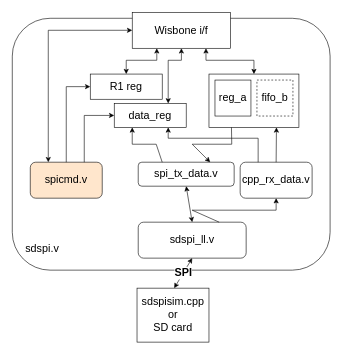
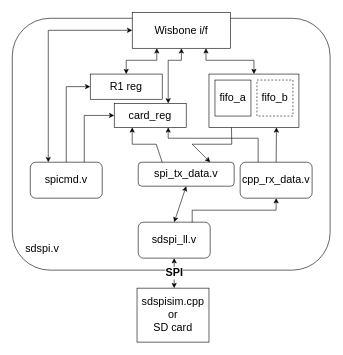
  <mxCell id="0" />
  <mxCell id="1" parent="0" />
  <mxCell id="2" value="&amp;nbsp; &amp;nbsp; sdspi.v&lt;br&gt;&amp;nbsp; &amp;nbsp; &amp;nbsp; &amp;nbsp; &amp;nbsp;&amp;nbsp;" style="rounded=1;whiteSpace=wrap;html=1;verticalAlign=bottom;fontSize=18;align=left;" vertex="1" parent="1"><mxGeometry x="20" y="30" width="530" height="420" as="geometry" /></mxCell>
  <mxCell id="3" value="" style="rounded=0;whiteSpace=wrap;html=1;fontSize=18;" vertex="1" parent="1"><mxGeometry x="348" y="123" width="150" height="89" as="geometry" /></mxCell>
- <mxCell id="4" value="sdspi_ll.v" style="rounded=1;whiteSpace=wrap;html=1;fontSize=18;" vertex="1" parent="1"><mxGeometry x="230" y="370" width="180" height="60" as="geometry" /></mxCell>
- <mxCell id="5" value="spicmd.v" style="rounded=1;whiteSpace=wrap;html=1;fontSize=18;fillColor=#ffe6cc;" vertex="1" parent="1"><mxGeometry x="50" y="270" width="120" height="60" as="geometry" /></mxCell>
+ <mxCell id="4" value="sdspi_ll.v" style="rounded=1;whiteSpace=wrap;html=1;fontSize=18;" vertex="1" parent="1"><mxGeometry x="230" y="370" width="120" height="60" as="geometry" /></mxCell>
+ <mxCell id="5" value="spicmd.v" style="rounded=1;whiteSpace=wrap;html=1;fontSize=18;" vertex="1" parent="1"><mxGeometry x="50" y="270" width="120" height="60" as="geometry" /></mxCell>
  <mxCell id="6" value="spi_tx_data.v" style="rounded=1;whiteSpace=wrap;html=1;fontSize=18;" vertex="1" parent="1"><mxGeometry x="230" y="270" width="160" height="40" as="geometry" /></mxCell>
  <mxCell id="7" value="cpp_rx_data.v" style="rounded=1;whiteSpace=wrap;html=1;fontSize=18;" vertex="1" parent="1"><mxGeometry x="400" y="270" width="120" height="60" as="geometry" /></mxCell>
- <mxCell id="8" value="reg_a" style="rounded=0;whiteSpace=wrap;html=1;fontSize=18;" vertex="1" parent="1"><mxGeometry x="358" y="133" width="60" height="60" as="geometry" /></mxCell>
+ <mxCell id="8" value="fifo_a" style="rounded=0;whiteSpace=wrap;html=1;fontSize=18;" vertex="1" parent="1"><mxGeometry x="358" y="133" width="60" height="60" as="geometry" /></mxCell>
  <mxCell id="9" value="SPI" style="endArrow=classic;startArrow=classic;html=1;rounded=0;fontSize=18;entryX=0.5;entryY=1;entryDx=0;entryDy=0;fontStyle=1" edge="1" parent="1" target="4"><mxGeometry width="50" height="50" relative="1" as="geometry"><mxPoint x="290" y="480" as="sourcePoint" /><mxPoint x="190" y="450" as="targetPoint" /></mxGeometry></mxCell>
  <mxCell id="10" value="" style="endArrow=classic;html=1;rounded=0;fontSize=18;exitX=0.5;exitY=1;exitDx=0;exitDy=0;entryX=0.5;entryY=0;entryDx=0;entryDy=0;startArrow=classic;startFill=1;" edge="1" parent="1" source="6" target="4"><mxGeometry width="50" height="50" relative="1" as="geometry"><mxPoint x="330" y="440" as="sourcePoint" /><mxPoint x="380" y="390" as="targetPoint" /></mxGeometry></mxCell>
  <mxCell id="11" value="" style="endArrow=none;html=1;rounded=0;fontSize=18;exitX=0.5;exitY=1;exitDx=0;exitDy=0;entryX=0.75;entryY=0;entryDx=0;entryDy=0;startArrow=classic;startFill=1;endFill=0;" edge="1" parent="1" source="7" target="4"><mxGeometry width="50" height="50" relative="1" as="geometry"><mxPoint x="390" y="470" as="sourcePoint" /><mxPoint x="440" y="420" as="targetPoint" /><Array as="points"><mxPoint x="460" y="350" /><mxPoint x="320" y="350" /></Array></mxGeometry></mxCell>
  <mxCell id="12" value="" style="endArrow=classic;html=1;rounded=0;fontSize=18;entryX=0.75;entryY=1;entryDx=0;entryDy=0;exitX=0.5;exitY=0;exitDx=0;exitDy=0;" edge="1" parent="1" source="7" target="3"><mxGeometry width="50" height="50" relative="1" as="geometry"><mxPoint x="520" y="250" as="sourcePoint" /><mxPoint x="570" y="200" as="targetPoint" /></mxGeometry></mxCell>
  <mxCell id="13" value="R1 reg" style="rounded=0;whiteSpace=wrap;html=1;fontSize=18;" vertex="1" parent="1"><mxGeometry x="150" y="123" width="120" height="42" as="geometry" /></mxCell>
- <mxCell id="14" value="data_reg" style="rounded=0;whiteSpace=wrap;html=1;fontSize=18;" vertex="1" parent="1"><mxGeometry x="190" y="172" width="120" height="40" as="geometry" /></mxCell>
+ <mxCell id="14" value="card_reg" style="rounded=0;whiteSpace=wrap;html=1;fontSize=18;" vertex="1" parent="1"><mxGeometry x="190" y="172" width="120" height="40" as="geometry" /></mxCell>
  <mxCell id="15" value="" style="endArrow=classic;html=1;rounded=0;fontSize=18;exitX=0.5;exitY=0;exitDx=0;exitDy=0;entryX=0;entryY=0.5;entryDx=0;entryDy=0;" edge="1" parent="1" source="5" target="13"><mxGeometry width="50" height="50" relative="1" as="geometry"><mxPoint x="100" y="180" as="sourcePoint" /><mxPoint x="150" y="130" as="targetPoint" /><Array as="points"><mxPoint x="110" y="144" /></Array></mxGeometry></mxCell>
  <mxCell id="16" value="fifo_b" style="rounded=0;whiteSpace=wrap;html=1;fontSize=18;dashed=1;" vertex="1" parent="1"><mxGeometry x="428" y="133" width="60" height="60" as="geometry" /></mxCell>
  <mxCell id="17" value="" style="endArrow=classic;html=1;rounded=0;fontSize=18;exitX=0.25;exitY=1;exitDx=0;exitDy=0;entryX=0.75;entryY=0;entryDx=0;entryDy=0;" edge="1" parent="1" source="3" target="6"><mxGeometry width="50" height="50" relative="1" as="geometry"><mxPoint x="230" y="240" as="sourcePoint" /><mxPoint x="280" y="190" as="targetPoint" /><Array as="points"><mxPoint x="386" y="240" /><mxPoint x="320" y="240" /></Array></mxGeometry></mxCell>
  <mxCell id="18" value="" style="endArrow=classic;html=1;rounded=0;fontSize=18;entryX=0;entryY=0.5;entryDx=0;entryDy=0;exitX=0.75;exitY=0;exitDx=0;exitDy=0;" edge="1" parent="1" source="5" target="14"><mxGeometry width="50" height="50" relative="1" as="geometry"><mxPoint x="140" y="260" as="sourcePoint" /><mxPoint x="190" y="210" as="targetPoint" /><Array as="points"><mxPoint x="140" y="192" /></Array></mxGeometry></mxCell>
  <mxCell id="19" value="Wisbone i/f" style="rounded=0;whiteSpace=wrap;html=1;fontSize=18;" vertex="1" parent="1"><mxGeometry x="220" y="20" width="164" height="60" as="geometry" /></mxCell>
  <mxCell id="20" value="" style="endArrow=classic;html=1;rounded=0;fontSize=18;exitX=0.5;exitY=1;exitDx=0;exitDy=0;entryX=0.75;entryY=0;entryDx=0;entryDy=0;startArrow=classic;startFill=1;" edge="1" parent="1" source="19" target="14"><mxGeometry width="50" height="50" relative="1" as="geometry"><mxPoint x="470" y="90" as="sourcePoint" /><mxPoint x="520" y="40" as="targetPoint" /><Array as="points"><mxPoint x="302" y="100" /><mxPoint x="280" y="100" /></Array></mxGeometry></mxCell>
  <mxCell id="21" value="" style="endArrow=classic;html=1;rounded=0;fontSize=18;exitX=0.25;exitY=1;exitDx=0;exitDy=0;entryX=0.5;entryY=0;entryDx=0;entryDy=0;startArrow=classic;startFill=1;" edge="1" parent="1" source="19" target="13"><mxGeometry width="50" height="50" relative="1" as="geometry"><mxPoint x="230" y="240" as="sourcePoint" /><mxPoint x="280" y="190" as="targetPoint" /><Array as="points"><mxPoint x="261" y="100" /><mxPoint x="210" y="100" /></Array></mxGeometry></mxCell>
  <mxCell id="22" value="" style="endArrow=classic;startArrow=classic;html=1;rounded=0;fontSize=18;exitX=0.75;exitY=1;exitDx=0;exitDy=0;entryX=0.5;entryY=0;entryDx=0;entryDy=0;" edge="1" parent="1" source="19" target="3"><mxGeometry width="50" height="50" relative="1" as="geometry"><mxPoint x="520" y="80" as="sourcePoint" /><mxPoint x="430" y="120" as="targetPoint" /><Array as="points"><mxPoint x="343" y="100" /><mxPoint x="423" y="100" /></Array></mxGeometry></mxCell>
  <mxCell id="23" value="" style="endArrow=classic;html=1;rounded=0;fontSize=18;entryX=0.25;entryY=0;entryDx=0;entryDy=0;exitX=0;exitY=0.5;exitDx=0;exitDy=0;startArrow=classic;startFill=1;" edge="1" parent="1" source="19" target="5"><mxGeometry width="50" height="50" relative="1" as="geometry"><mxPoint x="-30" y="310" as="sourcePoint" /><mxPoint x="20" y="260" as="targetPoint" /><Array as="points"><mxPoint x="80" y="50" /></Array></mxGeometry></mxCell>
  <mxCell id="24" value="sdspisim.cpp&lt;br&gt;or&lt;br&gt;SD card" style="rounded=0;whiteSpace=wrap;html=1;fontSize=18;" vertex="1" parent="1"><mxGeometry x="228" y="480" width="120" height="90" as="geometry" /></mxCell>
  <mxCell id="25" value="" style="endArrow=classic;html=1;rounded=0;fontSize=18;entryX=0.25;entryY=1;entryDx=0;entryDy=0;exitX=0.25;exitY=0;exitDx=0;exitDy=0;" edge="1" parent="1" source="6" target="14"><mxGeometry width="50" height="50" relative="1" as="geometry"><mxPoint x="-150" y="390" as="sourcePoint" /><mxPoint x="-100" y="340" as="targetPoint" /><Array as="points"><mxPoint x="260" y="240" /><mxPoint x="220" y="240" /></Array></mxGeometry></mxCell>
  <mxCell id="26" value="" style="endArrow=classic;html=1;rounded=0;fontSize=18;entryX=0.75;entryY=1;entryDx=0;entryDy=0;exitX=0.25;exitY=0;exitDx=0;exitDy=0;" edge="1" parent="1" source="7" target="14"><mxGeometry width="50" height="50" relative="1" as="geometry"><mxPoint x="-110" y="390" as="sourcePoint" /><mxPoint x="-60" y="340" as="targetPoint" /><Array as="points"><mxPoint x="430" y="230" /><mxPoint x="280" y="230" /></Array></mxGeometry></mxCell>
